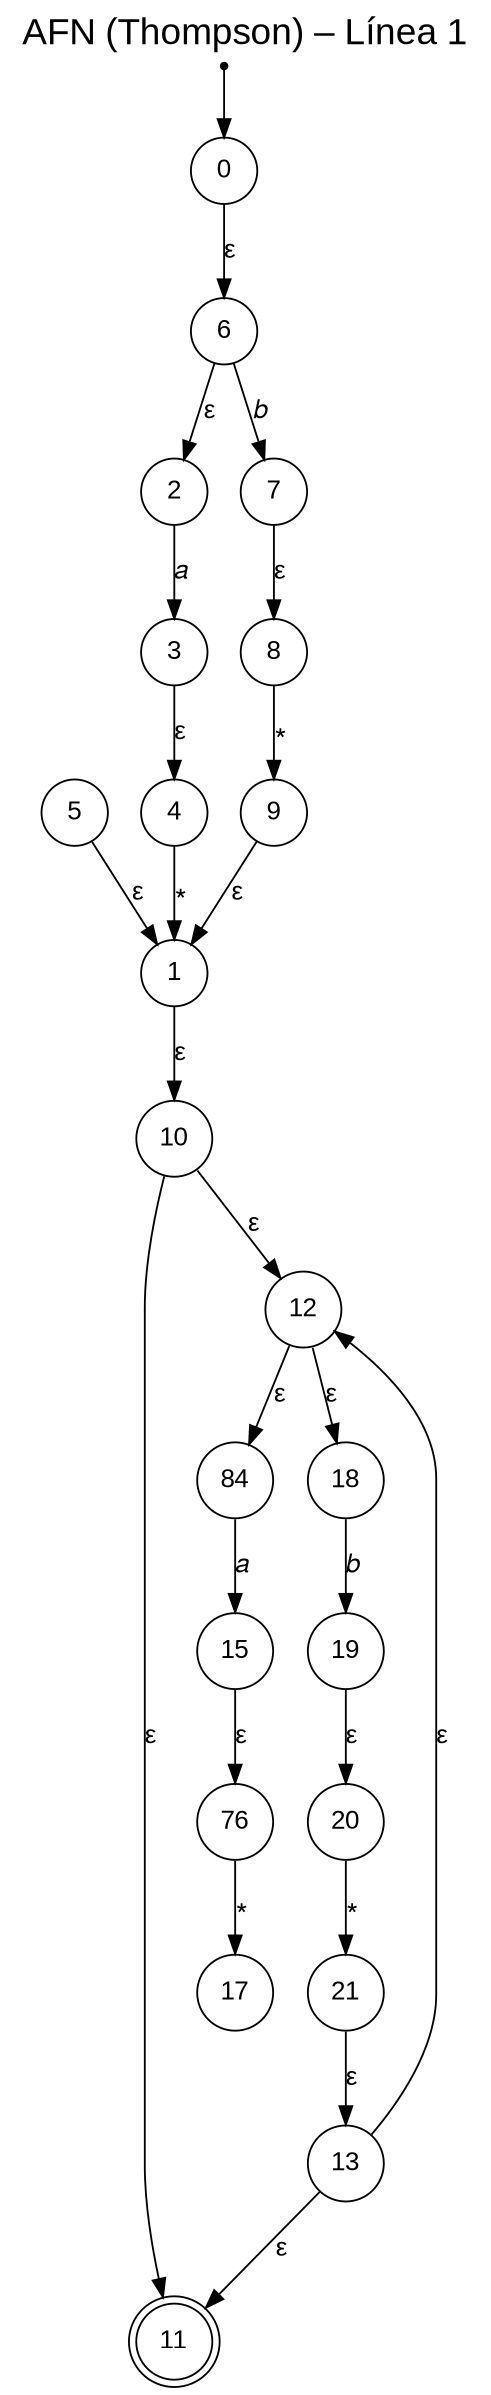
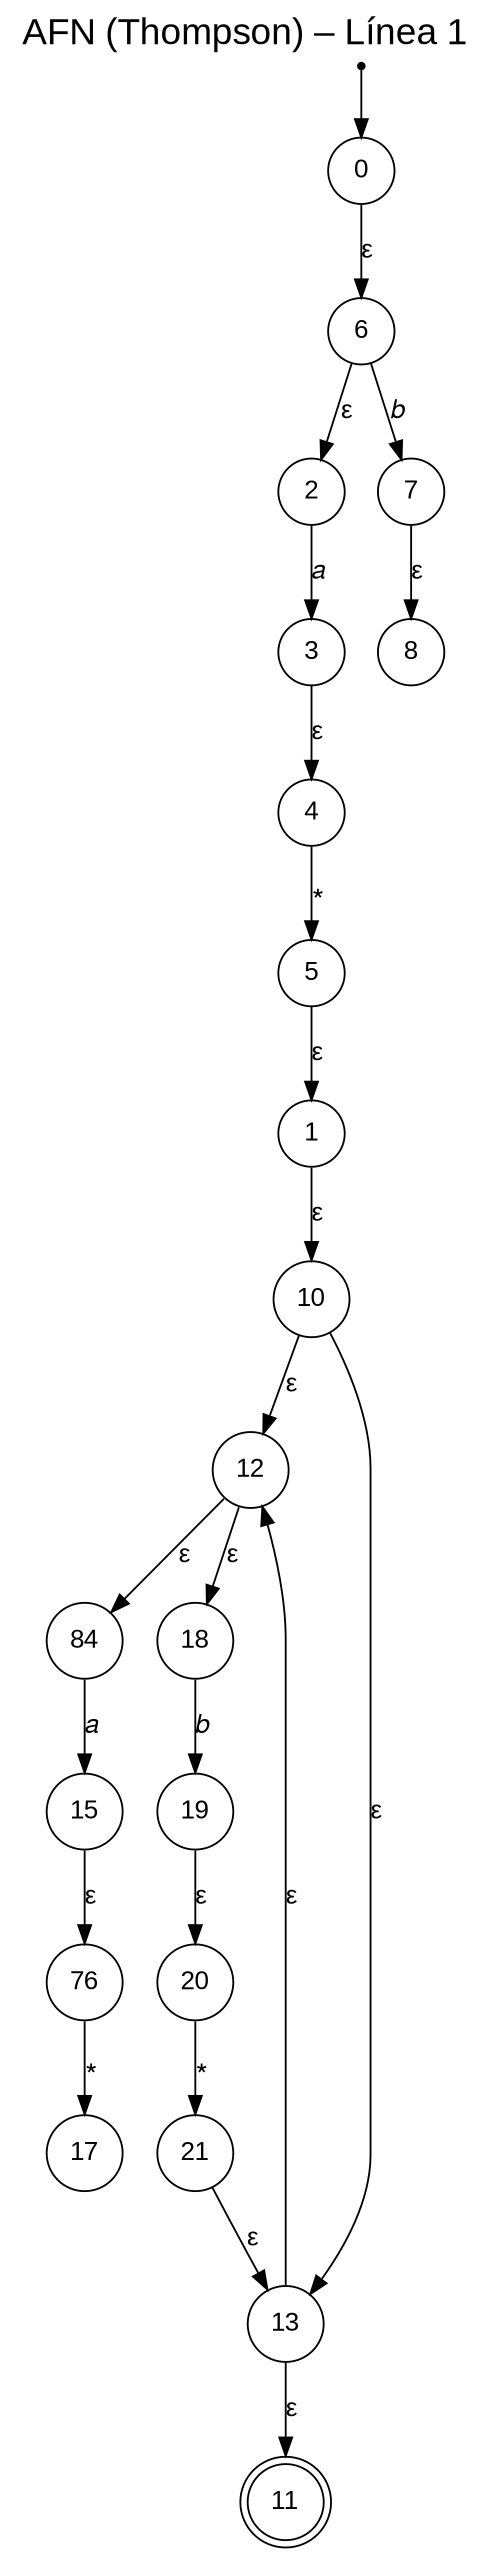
  digraph {
    fontname="Liberation Sans"
    fontsize=20
    label="AFN (Thompson) – Línea 1"
    labelloc=t
    rankdir=TB
    node [fontname="Liberation Sans" shape=circle]
    edge [fontname="Liberation Sans"]
    n1 [label=0]
    n2 [label=6]
    n3 [label=2]
    n4 [label=3]
    n5 [label=7]
    n6 [label=1]
    n7 [label=10]
    n8 [label=11 shape=doublecircle]
    n9 [label=12]
    n10 [label=4]
    n11 [label=5]
    n12 [label=8]
-   n13 [label=9]
    n14 [label=84]
    n15 [label=18]
    n16 [label=15]
    n17 [label=19]
    n18 [label=13]
    n19 [label=76]
    n20 [label=17]
    n21 [label=20]
    n22 [label=21]
    start [shape=point]
    n1 -> n2 [label="ε"]
    n2 -> n3 [label="ε"]
    n2 -> n5 [label="𝑏"]
    n3 -> n4 [label="𝑎"]
    n4 -> n10 [label="ε"]
    n5 -> n12 [label="ε"]
    n6 -> n7 [label="ε"]
-   n7 -> n8 [label="ε"]
+   n7 -> n18 [label="ε"]
    n7 -> n9 [label="ε"]
    n9 -> n14 [label="ε"]
    n9 -> n15 [label="ε"]
-   n10 -> n6 [label="∗"]
+   n10 -> n11 [label="∗"]
    n11 -> n6 [label="ε"]
-   n12 -> n13 [label="∗"]
-   n13 -> n6 [label="ε"]
    n14 -> n16 [label="𝑎"]
    n15 -> n17 [label="𝑏"]
    n16 -> n19 [label="ε"]
    n17 -> n21 [label="ε"]
    n18 -> n8 [label="ε"]
    n18 -> n9 [label="ε"]
    n19 -> n20 [label="∗"]
    n21 -> n22 [label="∗"]
    n22 -> n18 [label="ε"]
    start -> n1
  }
